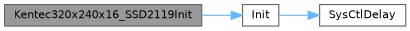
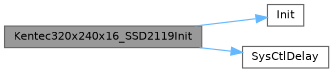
  digraph {
    rankdir=LR
    node [color=grey40 fillcolor=white fontname=Helvetica fontsize=10 shape=box style=filled]
    edge [color=steelblue1 fontname=Helvetica fontsize=10 labelfontname=Helvetica labelfontsize=10 style=solid]
    n1 [color=gray40 fillcolor=grey60 fontcolor=black height=0.2 label=Kentec320x240x16_SSD2119Init width=0.4]
    n2 [height=0.2 label=Init width=0.4]
    n3 [height=0.2 label=SysCtlDelay width=0.4]
    n1 -> n2
-   n2 -> n3
+   n1 -> n3
  }
